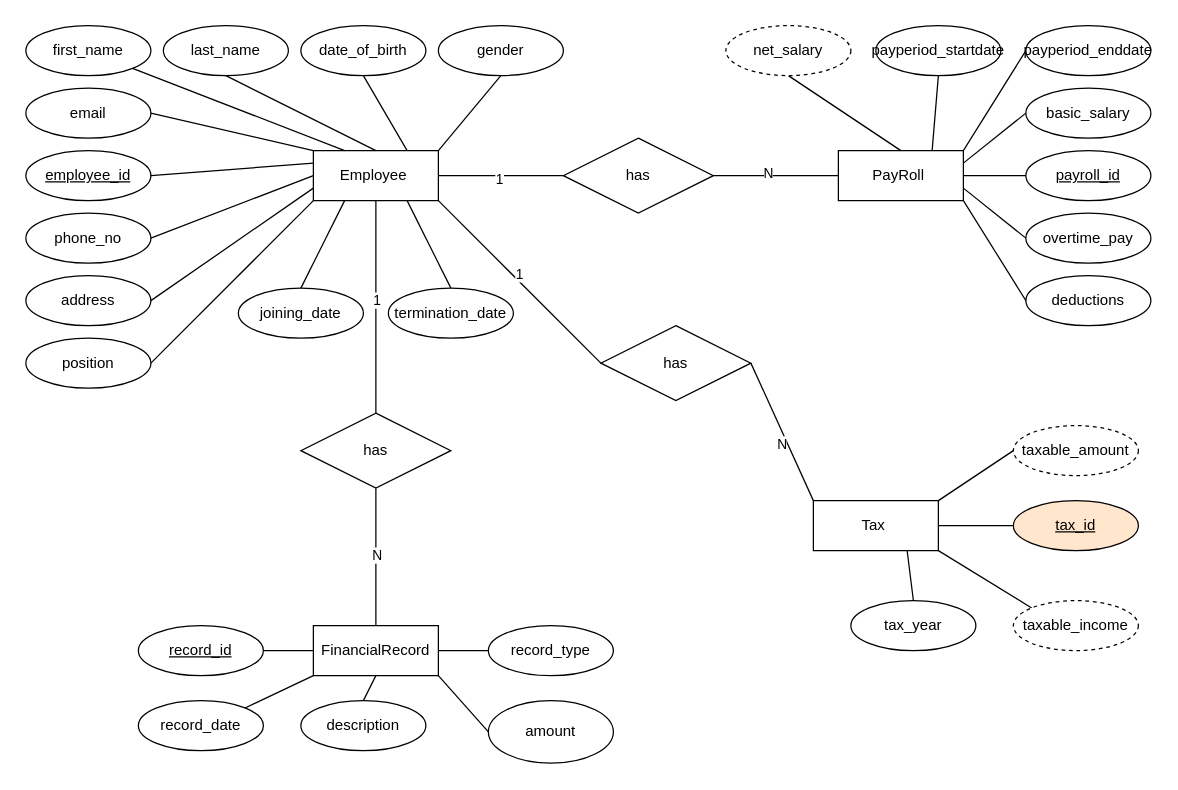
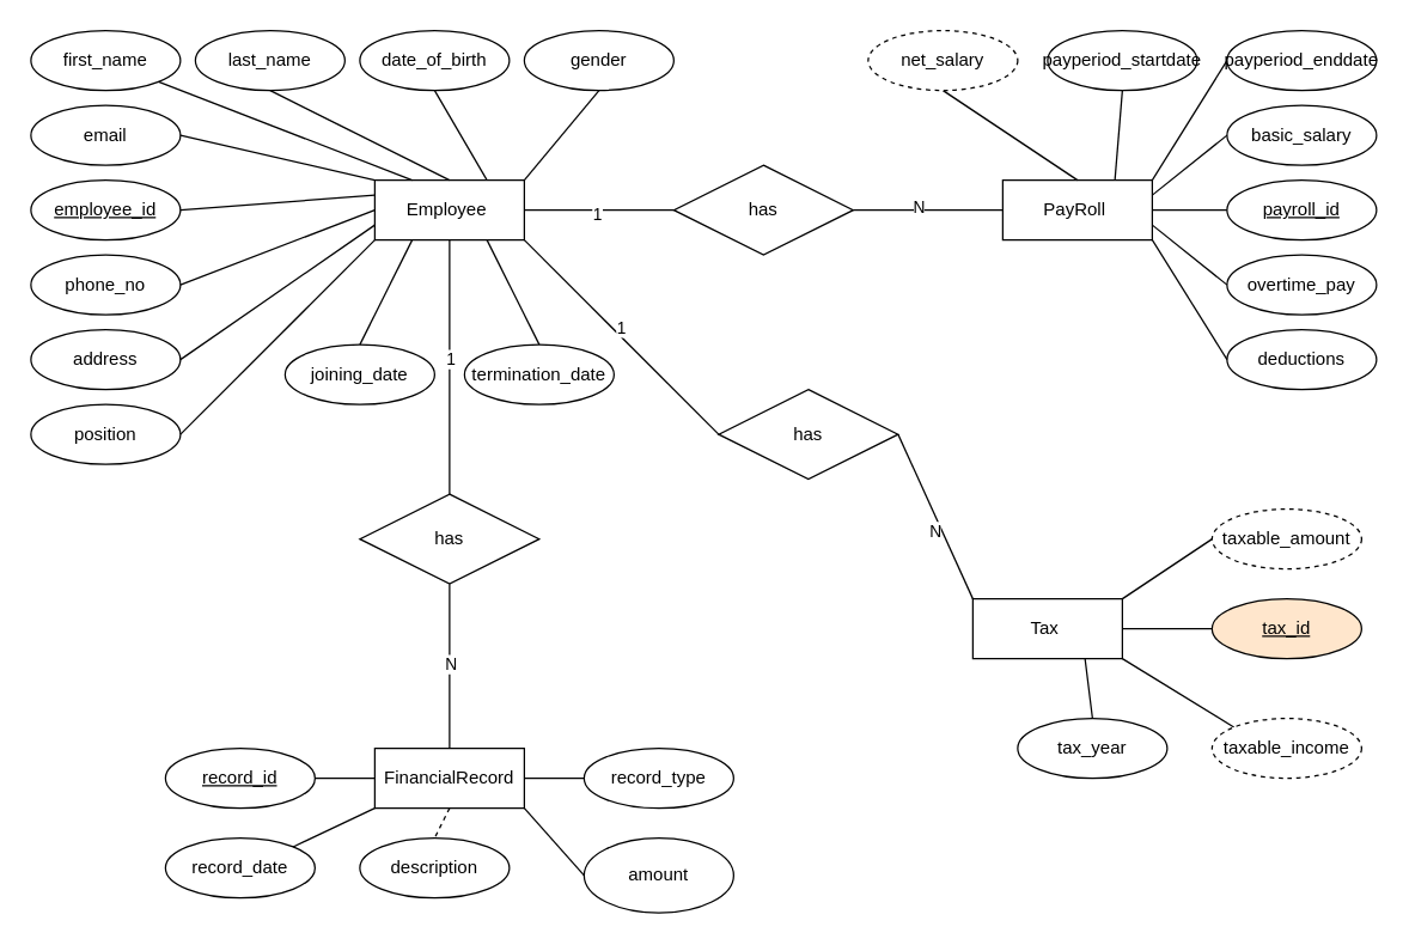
  <mxCell id="0" />
  <mxCell id="1" parent="0" />
  <mxCell id="2" value="Employee&amp;nbsp;" style="whiteSpace=wrap;html=1;align=center;" parent="1" vertex="1"><mxGeometry x="250" y="120" width="100" height="40" as="geometry" /></mxCell>
  <mxCell id="3" value="PayRoll&amp;nbsp;" style="whiteSpace=wrap;html=1;align=center;" parent="1" vertex="1"><mxGeometry x="670" y="120" width="100" height="40" as="geometry" /></mxCell>
  <mxCell id="4" value="payroll_id" style="ellipse;whiteSpace=wrap;html=1;align=center;fontStyle=4;" parent="1" vertex="1"><mxGeometry x="820" y="120" width="100" height="40" as="geometry" /></mxCell>
  <mxCell id="5" value="employee_id" style="ellipse;whiteSpace=wrap;html=1;align=center;fontStyle=4;" parent="1" vertex="1"><mxGeometry x="20" y="120" width="100" height="40" as="geometry" /></mxCell>
  <mxCell id="6" value="" style="endArrow=none;html=1;rounded=0;exitX=0.5;exitY=1;exitDx=0;exitDy=0;entryX=0.5;entryY=0;entryDx=0;entryDy=0;" parent="1" source="2" target="8" edge="1"><mxGeometry relative="1" as="geometry"><mxPoint x="310" y="220" as="sourcePoint" /><mxPoint x="470" y="220" as="targetPoint" /></mxGeometry></mxCell>
  <mxCell id="7" value="1" style="edgeLabel;html=1;align=center;verticalAlign=middle;resizable=0;points=[];" parent="6" vertex="1" connectable="0"><mxGeometry x="-0.076" relative="1" as="geometry"><mxPoint as="offset" /></mxGeometry></mxCell>
  <mxCell id="8" value="has" style="shape=rhombus;perimeter=rhombusPerimeter;whiteSpace=wrap;html=1;align=center;" parent="1" vertex="1"><mxGeometry x="240" y="330" width="120" height="60" as="geometry" /></mxCell>
  <mxCell id="9" value="has" style="shape=rhombus;perimeter=rhombusPerimeter;whiteSpace=wrap;html=1;align=center;" parent="1" vertex="1"><mxGeometry x="480" y="260" width="120" height="60" as="geometry" /></mxCell>
  <mxCell id="10" value="has" style="shape=rhombus;perimeter=rhombusPerimeter;whiteSpace=wrap;html=1;align=center;" parent="1" vertex="1"><mxGeometry x="450" y="110" width="120" height="60" as="geometry" /></mxCell>
  <mxCell id="11" value="" style="endArrow=none;html=1;rounded=0;exitX=0.5;exitY=1;exitDx=0;exitDy=0;entryX=0.5;entryY=0;entryDx=0;entryDy=0;" parent="1" source="8" target="27" edge="1"><mxGeometry relative="1" as="geometry"><mxPoint x="310" y="170" as="sourcePoint" /><mxPoint x="330" y="380" as="targetPoint" /></mxGeometry></mxCell>
  <mxCell id="12" value="N" style="edgeLabel;html=1;align=center;verticalAlign=middle;resizable=0;points=[];" parent="11" vertex="1" connectable="0"><mxGeometry x="-0.034" relative="1" as="geometry"><mxPoint as="offset" /></mxGeometry></mxCell>
  <mxCell id="13" value="" style="endArrow=none;html=1;rounded=0;exitX=0;exitY=0.5;exitDx=0;exitDy=0;entryX=1;entryY=0.5;entryDx=0;entryDy=0;" parent="1" source="3" target="10" edge="1"><mxGeometry relative="1" as="geometry"><mxPoint x="320" y="180" as="sourcePoint" /><mxPoint x="320" y="290" as="targetPoint" /></mxGeometry></mxCell>
  <mxCell id="14" value="N" style="edgeLabel;html=1;align=center;verticalAlign=middle;resizable=0;points=[];" parent="13" vertex="1" connectable="0"><mxGeometry x="0.14" y="-3" relative="1" as="geometry"><mxPoint as="offset" /></mxGeometry></mxCell>
  <mxCell id="15" value="" style="endArrow=none;html=1;rounded=0;exitX=1;exitY=0.5;exitDx=0;exitDy=0;entryX=0;entryY=0.5;entryDx=0;entryDy=0;" parent="1" source="2" target="10" edge="1"><mxGeometry relative="1" as="geometry"><mxPoint x="330" y="190" as="sourcePoint" /><mxPoint x="330" y="300" as="targetPoint" /></mxGeometry></mxCell>
  <mxCell id="16" value="1" style="edgeLabel;html=1;align=center;verticalAlign=middle;resizable=0;points=[];" parent="15" vertex="1" connectable="0"><mxGeometry x="-0.032" y="-2" relative="1" as="geometry"><mxPoint as="offset" /></mxGeometry></mxCell>
  <mxCell id="17" value="" style="endArrow=none;html=1;rounded=0;entryX=1;entryY=0.5;entryDx=0;entryDy=0;exitX=0;exitY=0;exitDx=0;exitDy=0;" parent="1" source="25" target="9" edge="1"><mxGeometry relative="1" as="geometry"><mxPoint x="680" y="360" as="sourcePoint" /><mxPoint x="310" y="280" as="targetPoint" /></mxGeometry></mxCell>
  <mxCell id="18" value="N" style="edgeLabel;html=1;align=center;verticalAlign=middle;resizable=0;points=[];" parent="17" vertex="1" connectable="0"><mxGeometry x="-0.137" y="4" relative="1" as="geometry"><mxPoint as="offset" /></mxGeometry></mxCell>
  <mxCell id="19" value="" style="endArrow=none;html=1;rounded=0;exitX=1;exitY=1;exitDx=0;exitDy=0;entryX=0;entryY=0.5;entryDx=0;entryDy=0;" parent="1" source="2" target="9" edge="1"><mxGeometry relative="1" as="geometry"><mxPoint x="320" y="180" as="sourcePoint" /><mxPoint x="320" y="290" as="targetPoint" /></mxGeometry></mxCell>
  <mxCell id="20" value="1" style="edgeLabel;html=1;align=center;verticalAlign=middle;resizable=0;points=[];" parent="19" vertex="1" connectable="0"><mxGeometry x="-0.057" y="4" relative="1" as="geometry"><mxPoint as="offset" /></mxGeometry></mxCell>
  <mxCell id="21" value="" style="endArrow=none;html=1;rounded=0;exitX=0.75;exitY=1;exitDx=0;exitDy=0;entryX=0.5;entryY=0;entryDx=0;entryDy=0;" parent="1" source="2" target="49" edge="1"><mxGeometry relative="1" as="geometry"><mxPoint x="420" y="330" as="sourcePoint" /><mxPoint x="420" y="440" as="targetPoint" /></mxGeometry></mxCell>
  <mxCell id="22" value="" style="endArrow=none;html=1;rounded=0;exitX=1;exitY=0.5;exitDx=0;exitDy=0;entryX=0;entryY=0.5;entryDx=0;entryDy=0;" parent="1" source="25" target="26" edge="1"><mxGeometry relative="1" as="geometry"><mxPoint x="850" y="210" as="sourcePoint" /><mxPoint x="850" y="320" as="targetPoint" /></mxGeometry></mxCell>
  <mxCell id="23" value="" style="endArrow=none;html=1;rounded=0;exitX=1;exitY=0.5;exitDx=0;exitDy=0;entryX=0;entryY=0.5;entryDx=0;entryDy=0;" parent="1" source="3" target="4" edge="1"><mxGeometry relative="1" as="geometry"><mxPoint x="340" y="200" as="sourcePoint" /><mxPoint x="340" y="310" as="targetPoint" /></mxGeometry></mxCell>
  <mxCell id="24" value="" style="endArrow=none;html=1;rounded=0;exitX=0;exitY=0.25;exitDx=0;exitDy=0;entryX=1;entryY=0.5;entryDx=0;entryDy=0;" parent="1" source="2" target="5" edge="1"><mxGeometry relative="1" as="geometry"><mxPoint x="360" y="220" as="sourcePoint" /><mxPoint x="360" y="330" as="targetPoint" /></mxGeometry></mxCell>
  <mxCell id="25" value="Tax&amp;nbsp;" style="whiteSpace=wrap;html=1;align=center;" parent="1" vertex="1"><mxGeometry x="650" y="400" width="100" height="40" as="geometry" /></mxCell>
  <mxCell id="26" value="tax_id" style="ellipse;whiteSpace=wrap;html=1;align=center;fontStyle=4;fillColor=#ffe6cc;" parent="1" vertex="1"><mxGeometry x="810" y="400" width="100" height="40" as="geometry" /></mxCell>
  <mxCell id="27" value="FinancialRecord" style="whiteSpace=wrap;html=1;align=center;" parent="1" vertex="1"><mxGeometry x="250" y="500" width="100" height="40" as="geometry" /></mxCell>
  <mxCell id="28" value="record_id" style="ellipse;whiteSpace=wrap;html=1;align=center;fontStyle=4;" parent="1" vertex="1"><mxGeometry x="110" y="500" width="100" height="40" as="geometry" /></mxCell>
  <mxCell id="29" value="" style="endArrow=none;html=1;rounded=0;entryX=1;entryY=0.5;entryDx=0;entryDy=0;exitX=0;exitY=0.5;exitDx=0;exitDy=0;" parent="1" source="27" target="28" edge="1"><mxGeometry relative="1" as="geometry"><mxPoint x="220" y="450" as="sourcePoint" /><mxPoint x="180" y="420" as="targetPoint" /></mxGeometry></mxCell>
  <mxCell id="30" value="gender" style="ellipse;whiteSpace=wrap;html=1;align=center;" parent="1" vertex="1"><mxGeometry x="350" y="20" width="100" height="40" as="geometry" /></mxCell>
  <mxCell id="31" value="joining_date" style="ellipse;whiteSpace=wrap;html=1;align=center;" parent="1" vertex="1"><mxGeometry x="190" y="230" width="100" height="40" as="geometry" /></mxCell>
  <mxCell id="32" value="position" style="ellipse;whiteSpace=wrap;html=1;align=center;" parent="1" vertex="1"><mxGeometry x="20" y="270" width="100" height="40" as="geometry" /></mxCell>
  <mxCell id="33" value="date_of_birth" style="ellipse;whiteSpace=wrap;html=1;align=center;" parent="1" vertex="1"><mxGeometry x="240" y="20" width="100" height="40" as="geometry" /></mxCell>
  <mxCell id="34" value="payperiod_startdate" style="ellipse;whiteSpace=wrap;html=1;align=center;" parent="1" vertex="1"><mxGeometry x="700" y="20" width="100" height="40" as="geometry" /></mxCell>
  <mxCell id="35" value="address" style="ellipse;whiteSpace=wrap;html=1;align=center;" parent="1" vertex="1"><mxGeometry x="20" y="220" width="100" height="40" as="geometry" /></mxCell>
  <mxCell id="36" value="phone_no" style="ellipse;whiteSpace=wrap;html=1;align=center;" parent="1" vertex="1"><mxGeometry x="20" y="170" width="100" height="40" as="geometry" /></mxCell>
  <mxCell id="37" value="email" style="ellipse;whiteSpace=wrap;html=1;align=center;" parent="1" vertex="1"><mxGeometry x="20" y="70" width="100" height="40" as="geometry" /></mxCell>
  <mxCell id="38" value="last_name" style="ellipse;whiteSpace=wrap;html=1;align=center;" parent="1" vertex="1"><mxGeometry y="20" width="100" height="40" as="geometry" x="130" /></mxCell>
  <mxCell id="39" value="first_name" style="ellipse;whiteSpace=wrap;html=1;align=center;" parent="1" vertex="1"><mxGeometry x="20" y="20" width="100" height="40" as="geometry" /></mxCell>
  <mxCell id="40" value="deductions" style="ellipse;whiteSpace=wrap;html=1;align=center;" parent="1" vertex="1"><mxGeometry x="820" y="220" width="100" height="40" as="geometry" /></mxCell>
  <mxCell id="41" value="overtime_pay" style="ellipse;whiteSpace=wrap;html=1;align=center;" parent="1" vertex="1"><mxGeometry x="820" y="170" width="100" height="40" as="geometry" /></mxCell>
  <mxCell id="42" value="basic_salary" style="ellipse;whiteSpace=wrap;html=1;align=center;" parent="1" vertex="1"><mxGeometry x="820" y="70" width="100" height="40" as="geometry" /></mxCell>
  <mxCell id="43" value="payperiod_enddate" style="ellipse;whiteSpace=wrap;html=1;align=center;" parent="1" vertex="1"><mxGeometry x="820" y="20" width="100" height="40" as="geometry" /></mxCell>
  <mxCell id="44" value="tax_year" style="ellipse;whiteSpace=wrap;html=1;align=center;" parent="1" vertex="1"><mxGeometry x="680" y="480" width="100" height="40" as="geometry" /></mxCell>
  <mxCell id="45" value="record_type" style="ellipse;whiteSpace=wrap;html=1;align=center;" parent="1" vertex="1"><mxGeometry x="390" y="500" width="100" height="40" as="geometry" /></mxCell>
  <mxCell id="46" value="amount" style="ellipse;whiteSpace=wrap;html=1;align=center;" parent="1" vertex="1"><mxGeometry x="390" y="560" width="100" height="50" as="geometry" /></mxCell>
  <mxCell id="47" value="record_date" style="ellipse;whiteSpace=wrap;html=1;align=center;" parent="1" vertex="1"><mxGeometry x="110" y="560" width="100" height="40" as="geometry" /></mxCell>
  <mxCell id="48" value="description" style="ellipse;whiteSpace=wrap;html=1;align=center;" parent="1" vertex="1"><mxGeometry x="240" y="560" width="100" height="40" as="geometry" /></mxCell>
  <mxCell id="49" value="termination_date" style="ellipse;whiteSpace=wrap;html=1;align=center;" parent="1" vertex="1"><mxGeometry x="310" y="230" width="100" height="40" as="geometry" /></mxCell>
  <mxCell id="50" value="" style="endArrow=none;html=1;rounded=0;exitX=0.25;exitY=1;exitDx=0;exitDy=0;entryX=0.5;entryY=0;entryDx=0;entryDy=0;" parent="1" source="2" target="31" edge="1"><mxGeometry relative="1" as="geometry"><mxPoint x="430" y="340" as="sourcePoint" /><mxPoint x="430" y="450" as="targetPoint" /></mxGeometry></mxCell>
  <mxCell id="51" value="" style="endArrow=none;html=1;rounded=0;exitX=0;exitY=1;exitDx=0;exitDy=0;entryX=1;entryY=0.5;entryDx=0;entryDy=0;" parent="1" source="2" target="32" edge="1"><mxGeometry relative="1" as="geometry"><mxPoint x="440" y="350" as="sourcePoint" /><mxPoint x="440" y="460" as="targetPoint" /></mxGeometry></mxCell>
  <mxCell id="52" value="" style="endArrow=none;html=1;rounded=0;exitX=0;exitY=0.75;exitDx=0;exitDy=0;entryX=1;entryY=0.5;entryDx=0;entryDy=0;" parent="1" source="2" target="35" edge="1"><mxGeometry relative="1" as="geometry"><mxPoint x="450" y="360" as="sourcePoint" /><mxPoint x="450" y="470" as="targetPoint" /></mxGeometry></mxCell>
  <mxCell id="53" value="" style="endArrow=none;html=1;rounded=0;exitX=0;exitY=0;exitDx=0;exitDy=0;entryX=1;entryY=0.5;entryDx=0;entryDy=0;" parent="1" source="2" target="37" edge="1"><mxGeometry relative="1" as="geometry"><mxPoint x="460" y="370" as="sourcePoint" /><mxPoint x="460" y="480" as="targetPoint" /></mxGeometry></mxCell>
  <mxCell id="54" value="" style="endArrow=none;html=1;rounded=0;exitX=1;exitY=1;exitDx=0;exitDy=0;entryX=0.25;entryY=0;entryDx=0;entryDy=0;" parent="1" source="39" target="2" edge="1"><mxGeometry relative="1" as="geometry"><mxPoint x="470" y="380" as="sourcePoint" /><mxPoint x="470" y="490" as="targetPoint" /></mxGeometry></mxCell>
  <mxCell id="55" value="" style="endArrow=none;html=1;rounded=0;exitX=0.5;exitY=1;exitDx=0;exitDy=0;entryX=0.5;entryY=0;entryDx=0;entryDy=0;" parent="1" source="38" target="2" edge="1"><mxGeometry relative="1" as="geometry"><mxPoint x="480" y="390" as="sourcePoint" /><mxPoint x="480" y="500" as="targetPoint" /></mxGeometry></mxCell>
  <mxCell id="56" value="" style="endArrow=none;html=1;rounded=0;exitX=0.5;exitY=1;exitDx=0;exitDy=0;entryX=0.75;entryY=0;entryDx=0;entryDy=0;" parent="1" source="33" target="2" edge="1"><mxGeometry relative="1" as="geometry"><mxPoint x="490" y="400" as="sourcePoint" /><mxPoint x="490" y="510" as="targetPoint" /></mxGeometry></mxCell>
  <mxCell id="57" value="" style="endArrow=none;html=1;rounded=0;exitX=0.5;exitY=1;exitDx=0;exitDy=0;entryX=1;entryY=0;entryDx=0;entryDy=0;" parent="1" source="30" target="2" edge="1"><mxGeometry relative="1" as="geometry"><mxPoint x="500" y="410" as="sourcePoint" /><mxPoint x="500" y="520" as="targetPoint" /></mxGeometry></mxCell>
  <mxCell id="58" value="" style="endArrow=none;html=1;rounded=0;exitX=0;exitY=0.5;exitDx=0;exitDy=0;entryX=1;entryY=0.5;entryDx=0;entryDy=0;" parent="1" source="2" target="36" edge="1"><mxGeometry relative="1" as="geometry"><mxPoint x="510" y="420" as="sourcePoint" /><mxPoint x="510" y="530" as="targetPoint" /></mxGeometry></mxCell>
  <mxCell id="59" value="" style="endArrow=none;html=1;rounded=0;exitX=0.5;exitY=0;exitDx=0;exitDy=0;entryX=0.5;entryY=1;entryDx=0;entryDy=0;" parent="1" source="3" target="74" edge="1"><mxGeometry relative="1" as="geometry"><mxPoint x="740" y="220" as="sourcePoint" /><mxPoint x="630" y="60" as="targetPoint" /></mxGeometry></mxCell>
  <mxCell id="60" value="" style="endArrow=none;html=1;rounded=0;exitX=0.5;exitY=0;exitDx=0;exitDy=0;entryX=0.75;entryY=1;entryDx=0;entryDy=0;" parent="1" source="44" target="25" edge="1"><mxGeometry relative="1" as="geometry"><mxPoint x="530" y="440" as="sourcePoint" /><mxPoint x="530" y="550" as="targetPoint" /></mxGeometry></mxCell>
  <mxCell id="61" value="" style="endArrow=none;html=1;rounded=0;exitX=0;exitY=0;exitDx=0;exitDy=0;entryX=1;entryY=1;entryDx=0;entryDy=0;" parent="1" source="72" target="25" edge="1"><mxGeometry relative="1" as="geometry"><mxPoint x="810" y="480" as="sourcePoint" /><mxPoint x="540" y="560" as="targetPoint" /></mxGeometry></mxCell>
  <mxCell id="62" value="" style="endArrow=none;html=1;rounded=0;exitX=0;exitY=0.5;exitDx=0;exitDy=0;entryX=1;entryY=0;entryDx=0;entryDy=0;" parent="1" source="73" target="25" edge="1"><mxGeometry relative="1" as="geometry"><mxPoint x="810" y="360" as="sourcePoint" /><mxPoint x="550" y="570" as="targetPoint" /></mxGeometry></mxCell>
  <mxCell id="63" value="" style="endArrow=none;html=1;rounded=0;exitX=1;exitY=1;exitDx=0;exitDy=0;entryX=0;entryY=0.5;entryDx=0;entryDy=0;" parent="1" source="3" target="40" edge="1"><mxGeometry relative="1" as="geometry"><mxPoint x="440" y="320" as="sourcePoint" /><mxPoint x="440" y="430" as="targetPoint" /></mxGeometry></mxCell>
  <mxCell id="64" value="" style="endArrow=none;html=1;rounded=0;exitX=1;exitY=0.75;exitDx=0;exitDy=0;entryX=0;entryY=0.5;entryDx=0;entryDy=0;" parent="1" source="3" target="41" edge="1"><mxGeometry relative="1" as="geometry"><mxPoint x="450" y="330" as="sourcePoint" /><mxPoint x="450" y="440" as="targetPoint" /></mxGeometry></mxCell>
  <mxCell id="65" value="" style="endArrow=none;html=1;rounded=0;exitX=1;exitY=0.25;exitDx=0;exitDy=0;entryX=0;entryY=0.5;entryDx=0;entryDy=0;" parent="1" source="3" target="42" edge="1"><mxGeometry relative="1" as="geometry"><mxPoint x="460" y="340" as="sourcePoint" /><mxPoint x="460" y="450" as="targetPoint" /></mxGeometry></mxCell>
  <mxCell id="66" value="" style="endArrow=none;html=1;rounded=0;exitX=1;exitY=0;exitDx=0;exitDy=0;entryX=0;entryY=0.5;entryDx=0;entryDy=0;" parent="1" source="3" target="43" edge="1"><mxGeometry relative="1" as="geometry"><mxPoint x="470" y="350" as="sourcePoint" /><mxPoint x="470" y="460" as="targetPoint" /></mxGeometry></mxCell>
  <mxCell id="67" value="" style="endArrow=none;html=1;rounded=0;entryX=0.75;entryY=0;entryDx=0;entryDy=0;exitX=0.5;exitY=1;exitDx=0;exitDy=0;" parent="1" source="34" target="3" edge="1"><mxGeometry relative="1" as="geometry"><mxPoint x="750" y="70" as="sourcePoint" /><mxPoint x="480" y="470" as="targetPoint" /></mxGeometry></mxCell>
- <mxCell id="68" value="" style="endArrow=none;html=1;rounded=0;exitX=0.5;exitY=1;exitDx=0;exitDy=0;entryX=0.5;entryY=0;entryDx=0;entryDy=0;" parent="1" source="27" target="48" edge="1"><mxGeometry relative="1" as="geometry"><mxPoint x="500" y="380" as="sourcePoint" /><mxPoint x="500" y="490" as="targetPoint" /></mxGeometry></mxCell>
+ <mxCell id="68" value="" style="endArrow=none;html=1;rounded=0;exitX=0.5;exitY=1;exitDx=0;exitDy=0;entryX=0.5;entryY=0;entryDx=0;entryDy=0;dashed=1;" parent="1" source="27" target="48" edge="1"><mxGeometry relative="1" as="geometry"><mxPoint x="500" y="380" as="sourcePoint" /><mxPoint x="500" y="490" as="targetPoint" /></mxGeometry></mxCell>
  <mxCell id="69" value="" style="endArrow=none;html=1;rounded=0;exitX=1;exitY=1;exitDx=0;exitDy=0;entryX=0;entryY=0.5;entryDx=0;entryDy=0;" parent="1" source="27" target="46" edge="1"><mxGeometry relative="1" as="geometry"><mxPoint x="510" y="390" as="sourcePoint" /><mxPoint x="510" y="500" as="targetPoint" /></mxGeometry></mxCell>
  <mxCell id="70" value="" style="endArrow=none;html=1;rounded=0;exitX=1;exitY=0.5;exitDx=0;exitDy=0;entryX=0;entryY=0.5;entryDx=0;entryDy=0;" parent="1" source="27" target="45" edge="1"><mxGeometry relative="1" as="geometry"><mxPoint x="520" y="400" as="sourcePoint" /><mxPoint x="520" y="510" as="targetPoint" /></mxGeometry></mxCell>
  <mxCell id="71" value="" style="endArrow=none;html=1;rounded=0;exitX=0;exitY=1;exitDx=0;exitDy=0;entryX=1;entryY=0;entryDx=0;entryDy=0;" parent="1" source="27" target="47" edge="1"><mxGeometry relative="1" as="geometry"><mxPoint x="320" y="560" as="sourcePoint" /><mxPoint x="310" y="580" as="targetPoint" /></mxGeometry></mxCell>
  <mxCell id="72" value="taxable_income" style="ellipse;whiteSpace=wrap;html=1;align=center;dashed=1;" parent="1" vertex="1"><mxGeometry x="810" y="480" width="100" height="40" as="geometry" /></mxCell>
  <mxCell id="73" value="taxable_amount" style="ellipse;whiteSpace=wrap;html=1;align=center;dashed=1;" parent="1" vertex="1"><mxGeometry x="810" y="340" width="100" height="40" as="geometry" /></mxCell>
  <mxCell id="74" value="net_salary" style="ellipse;whiteSpace=wrap;html=1;align=center;dashed=1;" parent="1" vertex="1"><mxGeometry x="580" y="20" width="100" height="40" as="geometry" /></mxCell>
